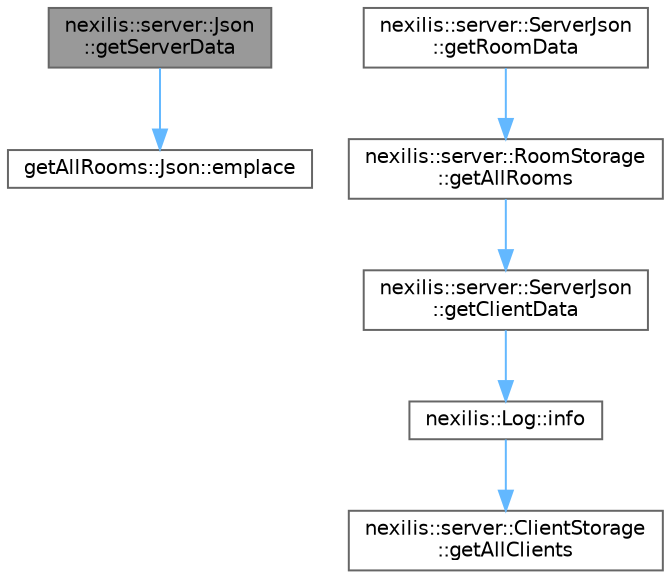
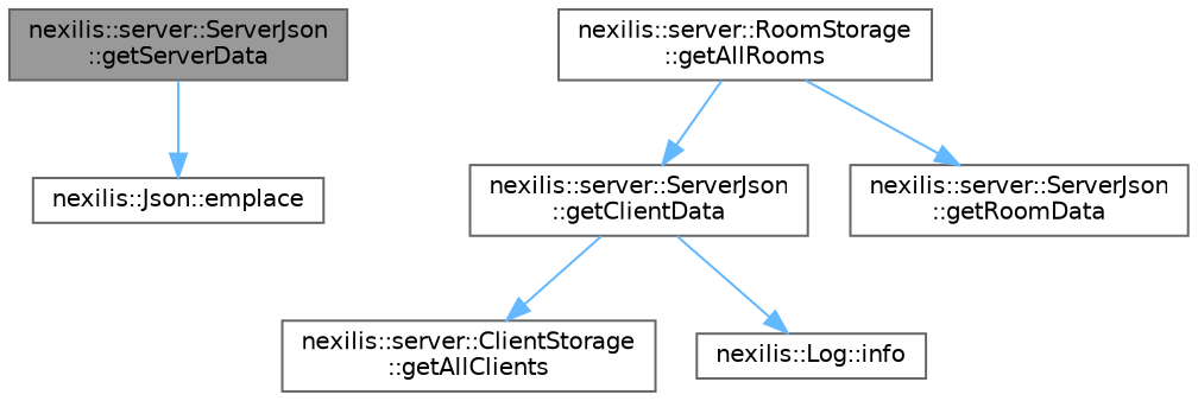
  digraph {
    rankdir=TB
    node [color=grey40 fillcolor=white fontname=Helvetica fontsize=10 shape=box style=filled]
    edge [color=steelblue1 fontname=Helvetica fontsize=10 labelfontname=Helvetica labelfontsize=10 style=solid]
-   n1 [color=gray40 fillcolor=grey60 fontcolor=black height=0.2 label="nexilis::server::Json\l::getServerData" width=0.4]
-   n2 [height=0.2 label="getAllRooms::Json::emplace" width=0.4]
+   n1 [color=gray40 fillcolor=grey60 fontcolor=black height=0.2 label="nexilis::server::ServerJson\l::getServerData" width=0.4]
+   n2 [height=0.2 label="nexilis::Json::emplace" width=0.4]
    n3 [height=0.2 label="nexilis::server::ServerJson\l::getClientData" width=0.4]
    n4 [height=0.2 label="nexilis::server::ClientStorage\l::getAllClients" width=0.4]
    n5 [height=0.2 label="nexilis::Log::info" width=0.4]
    n6 [height=0.2 label="nexilis::server::ServerJson\l::getRoomData" width=0.4]
    n7 [height=0.2 label="nexilis::server::RoomStorage\l::getAllRooms" width=0.4]
    n1 -> n2
-   n5 -> n4
+   n3 -> n4
    n3 -> n5
-   n6 -> n7
+   n7 -> n6
    n7 -> n3
  }
